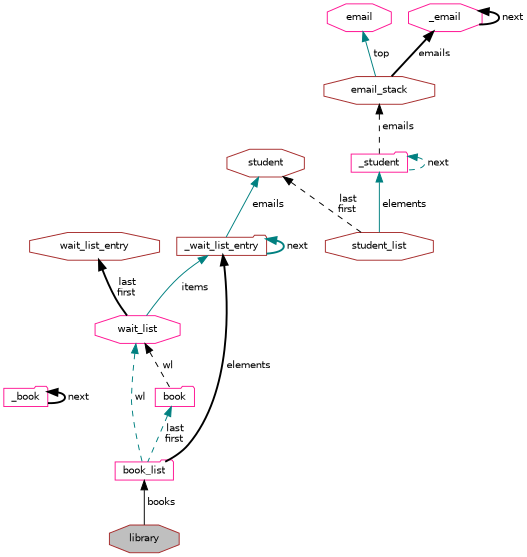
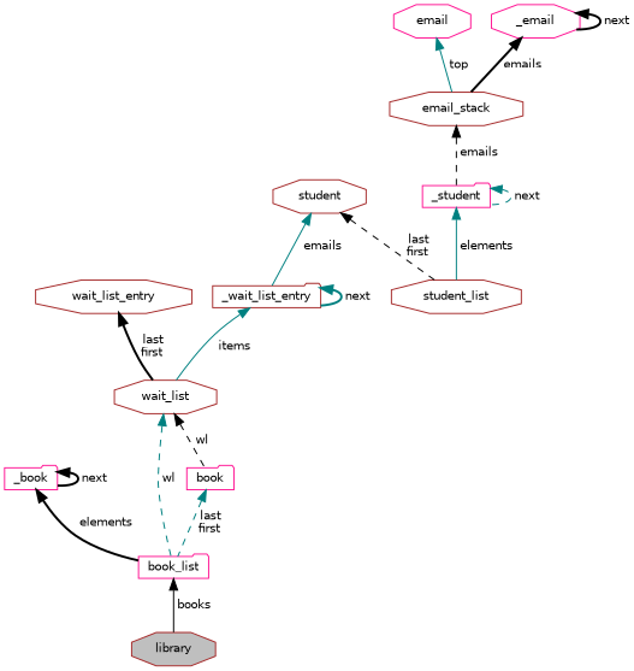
  digraph {
    node [color=deeppink fillcolor=white fontname=Helvetica fontsize=10 shape=octagon style=filled]
    edge [color=black dir=back fontname=Helvetica fontsize=10 labelfontname=Helvetica labelfontsize=10 style=bold]
    n1 [color=brown fillcolor=grey75 fontcolor=black height=0.2 label=library width=0.4]
    n2 [height=0.2 label=book_list shape=folder width=0.4]
    n3 [height=0.2 label=_book shape=folder width=0.4]
-   n4 [height=0.2 label=wait_list width=0.4]
+   n4 [color=brown height=0.2 label=wait_list width=0.4]
    n5 [height=0.2 label=book shape=folder width=0.4]
    n6 [color=brown height=0.2 label=wait_list_entry width=0.4]
    n7 [color=brown height=0.2 label=_wait_list_entry shape=folder width=0.4]
    n8 [color=brown height=0.2 label=student width=0.4]
    n9 [color=brown height=0.2 label=student_list width=0.4]
    n10 [height=0.2 label=_student shape=folder width=0.4]
    n11 [color=brown height=0.2 label=email_stack width=0.4]
    n12 [height=0.2 label=email width=0.4]
    n13 [height=0.2 label=_email width=0.4]
    n2 -> n1 [label=" books" style=solid]
-   n7 -> n2 [label=" elements"]
+   n3 -> n2 [label=" elements"]
    n3 -> n3 [label=" next"]
    n4 -> n2 [color=teal label=" wl" style=dashed]
    n4 -> n5 [label=" wl" style=dashed]
    n5 -> n2 [color=teal label=" last\nfirst" style=dashed]
    n6 -> n4 [label=" last\nfirst"]
    n7 -> n4 [color=teal label=" items" style=solid]
    n7 -> n7 [color=teal label=" next"]
    n8 -> n7 [color=teal label=" emails" style=solid]
    n8 -> n9 [label=" last\nfirst" style=dashed]
    n10 -> n9 [color=teal label=" elements" style=solid]
    n10 -> n10 [color=teal label=" next" style=dashed]
    n11 -> n10 [label=" emails" style=dashed]
    n12 -> n11 [color=teal label=" top" style=solid]
    n13 -> n11 [label=" emails"]
    n13 -> n13 [label=" next"]
  }
